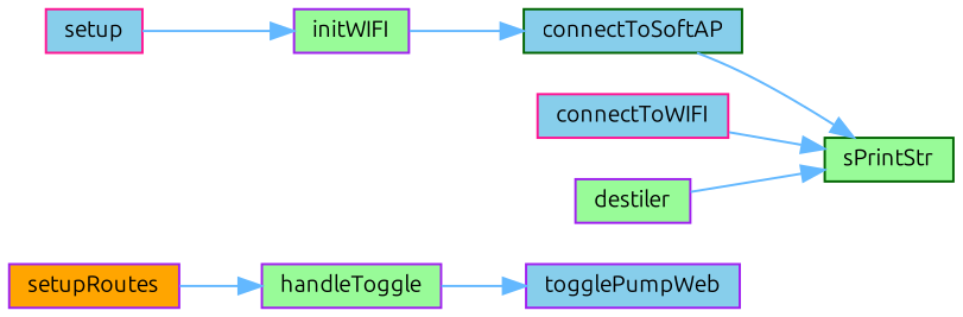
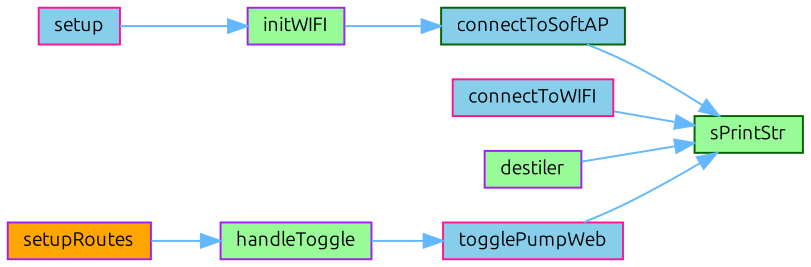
  digraph {
    fontname=Ubuntu
    rankdir=RL
    node [color=purple fillcolor=palegreen fontname=Ubuntu fontsize=10 shape=box style=filled]
    edge [color=steelblue1 dir=back fontname=Ubuntu fontsize=10 labelfontname=Helvetica labelfontsize=10 style=solid]
    n1 [color=darkgreen fontcolor=black height=0.2 label=sPrintStr width=0.4]
    n2 [color=darkgreen fillcolor=skyblue height=0.2 label=connectToSoftAP width=0.4]
    n3 [color=deeppink fillcolor=skyblue height=0.2 label=connectToWIFI width=0.4]
    n4 [height=0.2 label=destiler width=0.4]
-   n5 [fillcolor=skyblue height=0.2 label=togglePumpWeb width=0.4]
+   n5 [color=deeppink fillcolor=skyblue height=0.2 label=togglePumpWeb width=0.4]
    n6 [height=0.2 label=initWIFI width=0.4]
    n7 [height=0.2 label=handleToggle width=0.4]
    n8 [color=deeppink fillcolor=skyblue height=0.2 label=setup width=0.4]
    n9 [fillcolor=orange height=0.2 label=setupRoutes width=0.4]
    n1 -> n2
    n1 -> n3
    n1 -> n4
+   n1 -> n5
    n2 -> n6
    n5 -> n7
    n6 -> n8
    n7 -> n9
  }
